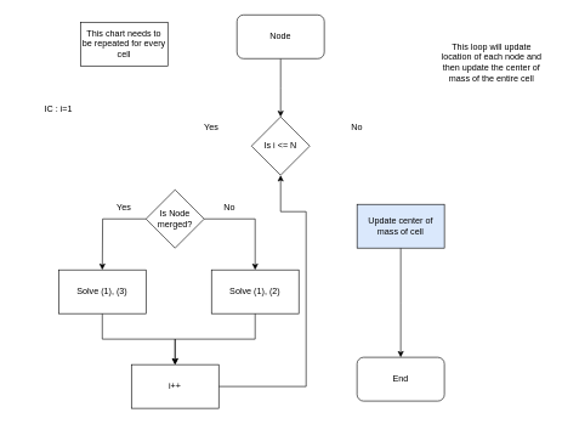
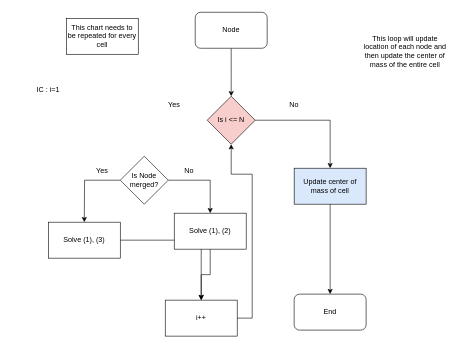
  <mxCell id="0" />
  <mxCell id="1" parent="0" />
  <mxCell id="2" style="edgeStyle=orthogonalEdgeStyle;rounded=0;orthogonalLoop=1;jettySize=auto;html=1;" parent="1" source="4" edge="1"><mxGeometry relative="1" as="geometry"><mxPoint x="385" y="160" as="targetPoint" /><mxPoint x="385" y="100" as="sourcePoint" /></mxGeometry></mxCell>
  <mxCell id="3" value="This chart needs to be repeated for every cell" style="rounded=0;whiteSpace=wrap;html=1;" parent="1" vertex="1"><mxGeometry x="110" y="30" width="120" height="60" as="geometry" /></mxCell>
  <mxCell id="4" value="Node" style="rounded=1;whiteSpace=wrap;html=1;" parent="1" vertex="1"><mxGeometry x="325" width="120" height="60" as="geometry" y="20" /></mxCell>
  <mxCell id="5" value="" style="edgeStyle=orthogonalEdgeStyle;rounded=0;orthogonalLoop=1;jettySize=auto;html=1;" parent="1" edge="1"><mxGeometry relative="1" as="geometry"><Array as="points"><mxPoint x="640" y="260" /></Array><mxPoint x="570" y="260" as="sourcePoint" /></mxGeometry></mxCell>
  <mxCell id="6" value="This loop will update location of each node and then update the center of mass of the entire cell" style="text;html=1;align=center;verticalAlign=middle;whiteSpace=wrap;rounded=0;" parent="1" vertex="1"><mxGeometry x="600" y="70" width="150" height="30" as="geometry" /></mxCell>
  <mxCell id="7" style="edgeStyle=orthogonalEdgeStyle;rounded=0;orthogonalLoop=1;jettySize=auto;html=1;entryX=0.5;entryY=0;entryDx=0;entryDy=0;exitX=0;exitY=0.5;exitDx=0;exitDy=0;" edge="1" parent="1" source="9"><mxGeometry relative="1" as="geometry"><mxPoint x="140" y="370" as="targetPoint" /></mxGeometry></mxCell>
  <mxCell id="8" style="edgeStyle=orthogonalEdgeStyle;rounded=0;orthogonalLoop=1;jettySize=auto;html=1;entryX=0.5;entryY=0;entryDx=0;entryDy=0;" edge="1" parent="1" source="9" target="19"><mxGeometry relative="1" as="geometry" /></mxCell>
  <mxCell id="9" value="Is Node merged?" style="rhombus;whiteSpace=wrap;html=1;" vertex="1" parent="1"><mxGeometry x="200" y="260" width="80" height="80" as="geometry" /></mxCell>
- <mxCell id="11" value="Is i &amp;lt;= N" style="rhombus;whiteSpace=wrap;html=1;" vertex="1" parent="1"><mxGeometry x="345" y="160" width="80" height="80" as="geometry" /></mxCell>
+ <mxCell id="10" style="edgeStyle=orthogonalEdgeStyle;rounded=0;orthogonalLoop=1;jettySize=auto;html=1;entryX=0.5;entryY=0;entryDx=0;entryDy=0;" edge="1" parent="1" source="11" target="14"><mxGeometry relative="1" as="geometry" /></mxCell>
+ <mxCell id="11" value="Is i &amp;lt;= N" style="rhombus;whiteSpace=wrap;html=1;fillColor=#f8cecc;" vertex="1" parent="1"><mxGeometry x="345" y="160" width="80" height="80" as="geometry" /></mxCell>
  <mxCell id="12" value="Yes" style="text;html=1;align=center;verticalAlign=middle;whiteSpace=wrap;rounded=0;" vertex="1" parent="1"><mxGeometry x="260" y="160" width="60" height="30" as="geometry" /></mxCell>
  <mxCell id="13" style="edgeStyle=orthogonalEdgeStyle;rounded=0;orthogonalLoop=1;jettySize=auto;html=1;entryX=0.5;entryY=0;entryDx=0;entryDy=0;" edge="1" parent="1" source="14"><mxGeometry relative="1" as="geometry"><mxPoint x="550" y="490" as="targetPoint" /></mxGeometry></mxCell>
  <mxCell id="14" value="Update center of mass of cell" style="rounded=0;whiteSpace=wrap;html=1;fillColor=#dae8fc;" vertex="1" parent="1"><mxGeometry x="490" y="280" width="120" height="60" as="geometry" /></mxCell>
  <mxCell id="15" value="Yes" style="text;html=1;align=center;verticalAlign=middle;whiteSpace=wrap;rounded=0;" vertex="1" parent="1"><mxGeometry x="140" y="270" width="60" height="30" as="geometry" /></mxCell>
  <mxCell id="16" style="edgeStyle=orthogonalEdgeStyle;rounded=0;orthogonalLoop=1;jettySize=auto;html=1;entryX=0.5;entryY=0;entryDx=0;entryDy=0;" edge="1" parent="1" source="17" target="23"><mxGeometry relative="1" as="geometry" /></mxCell>
  <mxCell id="17" value="Solve (1), (3)" style="rounded=0;whiteSpace=wrap;html=1;" vertex="1" parent="1"><mxGeometry x="80" y="370" width="120" height="60" as="geometry" /></mxCell>
  <mxCell id="18" style="edgeStyle=orthogonalEdgeStyle;rounded=0;orthogonalLoop=1;jettySize=auto;html=1;entryX=0.5;entryY=0;entryDx=0;entryDy=0;" edge="1" parent="1" source="19" target="23"><mxGeometry relative="1" as="geometry" /></mxCell>
- <mxCell id="19" value="Solve (1), (2)" style="rounded=0;whiteSpace=wrap;html=1;" vertex="1" parent="1"><mxGeometry x="290" y="370" width="120" height="60" as="geometry" /></mxCell>
+ <mxCell id="19" value="Solve (1), (2)" style="rounded=0;whiteSpace=wrap;html=1;" vertex="1" parent="1"><mxGeometry x="290" y="355" width="120" height="60" as="geometry" /></mxCell>
  <mxCell id="20" value="No" style="text;html=1;align=center;verticalAlign=middle;whiteSpace=wrap;rounded=0;" vertex="1" parent="1"><mxGeometry x="285" y="270" width="60" height="30" as="geometry" /></mxCell>
  <mxCell id="21" value="No" style="text;html=1;align=center;verticalAlign=middle;whiteSpace=wrap;rounded=0;" vertex="1" parent="1"><mxGeometry x="460" y="160" width="60" height="30" as="geometry" /></mxCell>
  <mxCell id="22" style="edgeStyle=orthogonalEdgeStyle;rounded=0;orthogonalLoop=1;jettySize=auto;html=1;entryX=0.5;entryY=1;entryDx=0;entryDy=0;" edge="1" parent="1" source="23" target="11"><mxGeometry relative="1" as="geometry"><Array as="points"><mxPoint x="420" y="530" /><mxPoint x="420" y="290" /><mxPoint x="385" y="290" /></Array></mxGeometry></mxCell>
- <mxCell id="23" value="i++" style="rounded=0;whiteSpace=wrap;html=1;" vertex="1" parent="1"><mxGeometry x="180" y="500" width="120" height="60" as="geometry" /></mxCell>
+ <mxCell id="23" value="i++" style="rounded=0;whiteSpace=wrap;html=1;" vertex="1" parent="1"><mxGeometry x="275" y="500" width="120" height="60" as="geometry" /></mxCell>
  <mxCell id="24" value="End" style="rounded=1;whiteSpace=wrap;html=1;" vertex="1" parent="1"><mxGeometry x="490" y="490" width="120" height="60" as="geometry" /></mxCell>
  <mxCell id="25" value="IC : i=1" style="text;html=1;align=center;verticalAlign=middle;whiteSpace=wrap;rounded=0;" vertex="1" parent="1"><mxGeometry x="20" y="120" width="120" height="60" as="geometry" /></mxCell>
